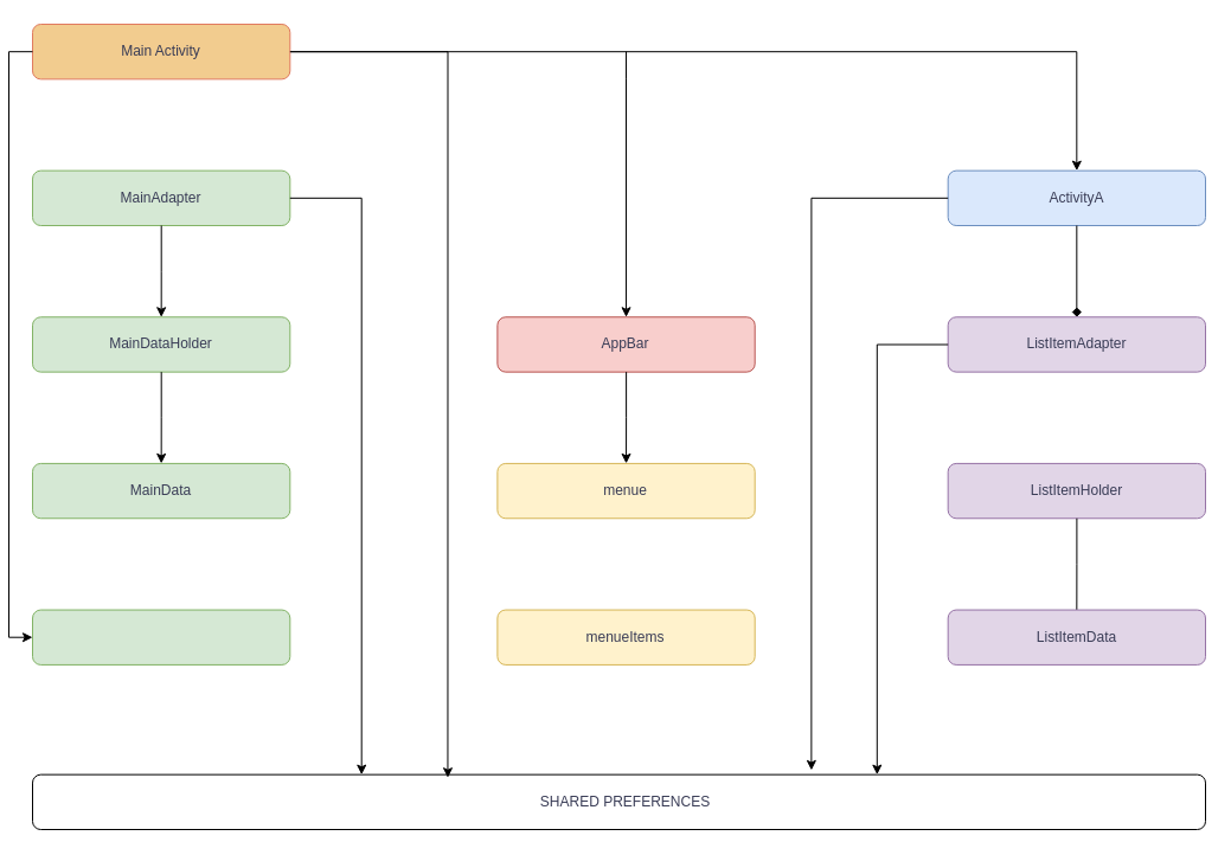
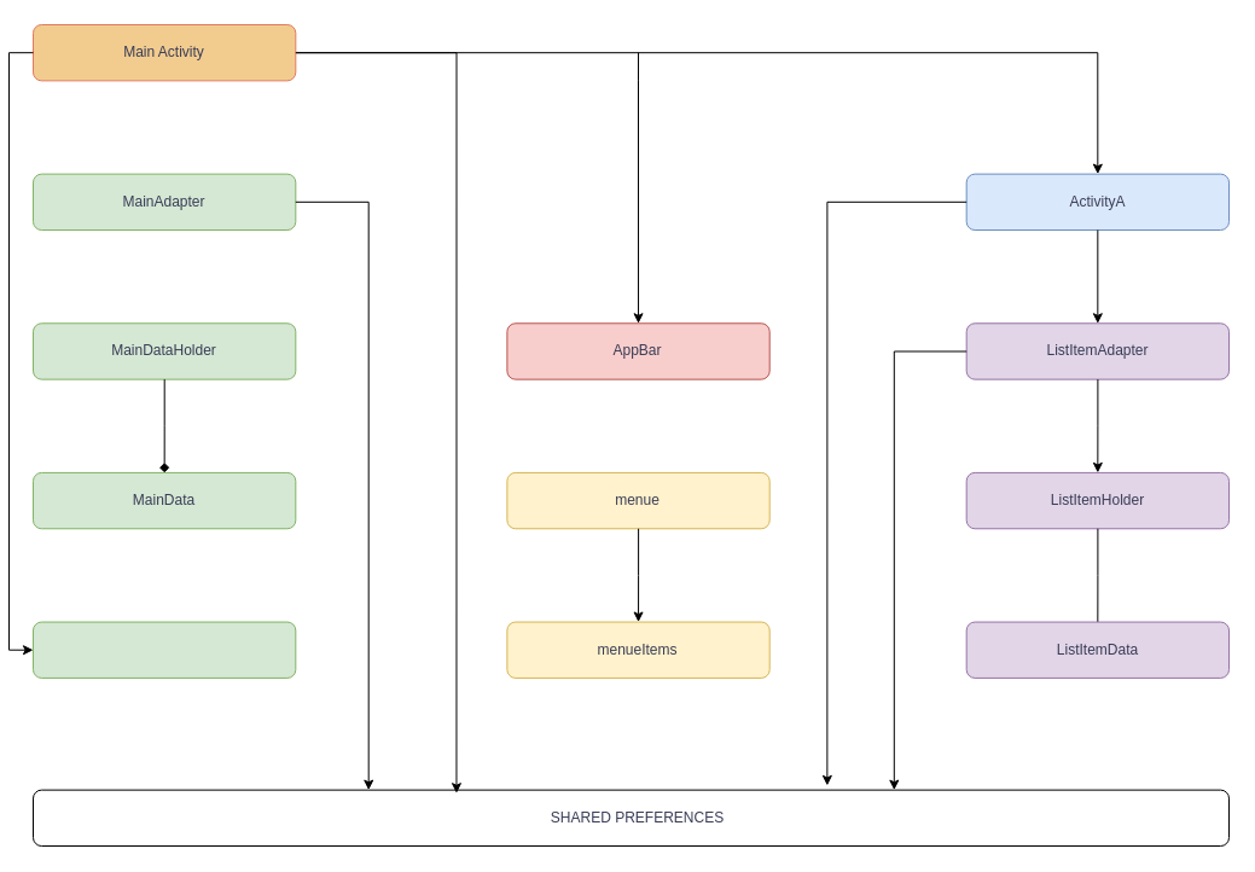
  <mxCell id="0" />
  <mxCell id="1" parent="0" />
  <mxCell id="2" value="" style="group" vertex="1" connectable="0" parent="1"><mxGeometry x="20" y="20" width="990" height="680" as="geometry" /></mxCell>
  <mxCell id="3" style="edgeStyle=orthogonalEdgeStyle;rounded=0;orthogonalLoop=1;jettySize=auto;html=1;entryX=0.5;entryY=0;entryDx=0;entryDy=0;" edge="1" parent="2" source="4" target="13"><mxGeometry relative="1" as="geometry" /></mxCell>
  <mxCell id="4" value="" style="rounded=1;whiteSpace=wrap;html=1;strokeColor=#E07A5F;fontColor=#393C56;fillColor=#F2CC8F;" parent="2" vertex="1"><mxGeometry width="217.317" height="46.364" as="geometry" /></mxCell>
  <mxCell id="5" style="edgeStyle=orthogonalEdgeStyle;rounded=0;orthogonalLoop=1;jettySize=auto;html=1;entryX=0;entryY=0.5;entryDx=0;entryDy=0;exitX=0;exitY=0.5;exitDx=0;exitDy=0;" edge="1" parent="2" source="4" target="22"><mxGeometry relative="1" as="geometry"><mxPoint x="-24.22" y="23.182" as="sourcePoint" /><mxPoint x="-24.219" y="517.727" as="targetPoint" /></mxGeometry></mxCell>
  <mxCell id="6" style="edgeStyle=orthogonalEdgeStyle;rounded=0;orthogonalLoop=1;jettySize=auto;html=1;entryX=0.5;entryY=0;entryDx=0;entryDy=0;" edge="1" parent="2" target="10"><mxGeometry relative="1" as="geometry"><mxPoint x="501.037" y="23.182" as="sourcePoint" /><Array as="points"><mxPoint x="501.037" y="46.364" /></Array></mxGeometry></mxCell>
  <mxCell id="7" value="Main Activity" style="text;strokeColor=none;align=center;fillColor=none;html=1;verticalAlign=middle;whiteSpace=wrap;rounded=0;fontColor=#393C56;" parent="2" vertex="1"><mxGeometry x="18.11" width="181.098" height="46.364" as="geometry" /></mxCell>
  <mxCell id="8" value="" style="rounded=1;whiteSpace=wrap;html=1;strokeColor=#b85450;fillColor=#f8cecc;" parent="2" vertex="1"><mxGeometry x="392.378" y="247.273" width="217.317" height="46.364" as="geometry" /></mxCell>
- <mxCell id="9" style="edgeStyle=orthogonalEdgeStyle;rounded=0;orthogonalLoop=1;jettySize=auto;html=1;entryX=0.5;entryY=0;entryDx=0;entryDy=0;" edge="1" parent="2" source="10" target="25"><mxGeometry relative="1" as="geometry" /></mxCell>
  <mxCell id="10" value="AppBar" style="text;strokeColor=none;align=center;fillColor=none;html=1;verticalAlign=middle;whiteSpace=wrap;rounded=0;fontColor=#393C56;" parent="2" vertex="1"><mxGeometry x="410.488" y="247.273" width="181.098" height="46.364" as="geometry" /></mxCell>
  <mxCell id="11" value="" style="rounded=1;whiteSpace=wrap;html=1;strokeColor=#6c8ebf;fillColor=#dae8fc;" vertex="1" parent="2"><mxGeometry x="772.683" y="123.636" width="217.317" height="46.364" as="geometry" /></mxCell>
- <mxCell id="12" style="edgeStyle=orthogonalEdgeStyle;rounded=0;orthogonalLoop=1;jettySize=auto;html=1;endArrow=diamond;" edge="1" parent="2" source="13" target="30"><mxGeometry relative="1" as="geometry" /></mxCell>
+ <mxCell id="12" style="edgeStyle=orthogonalEdgeStyle;rounded=0;orthogonalLoop=1;jettySize=auto;html=1;" edge="1" parent="2" source="13" target="30"><mxGeometry relative="1" as="geometry" /></mxCell>
  <mxCell id="13" value="ActivityA" style="text;strokeColor=none;align=center;fillColor=none;html=1;verticalAlign=middle;whiteSpace=wrap;rounded=0;fontColor=#393C56;" vertex="1" parent="2"><mxGeometry x="790.793" y="123.636" width="181.098" height="46.364" as="geometry" /></mxCell>
  <mxCell id="14" value="" style="rounded=1;whiteSpace=wrap;html=1;strokeColor=#82b366;fillColor=#d5e8d4;" vertex="1" parent="2"><mxGeometry y="123.636" width="217.317" height="46.364" as="geometry" /></mxCell>
- <mxCell id="15" style="edgeStyle=orthogonalEdgeStyle;rounded=0;orthogonalLoop=1;jettySize=auto;html=1;entryX=0.5;entryY=0;entryDx=0;entryDy=0;" edge="1" parent="2" source="16" target="19"><mxGeometry relative="1" as="geometry" /></mxCell>
  <mxCell id="16" value="MainAdapter" style="text;strokeColor=none;align=center;fillColor=none;html=1;verticalAlign=middle;whiteSpace=wrap;rounded=0;fontColor=#393C56;" vertex="1" parent="2"><mxGeometry x="18.11" y="123.636" width="181.098" height="46.364" as="geometry" /></mxCell>
  <mxCell id="17" value="" style="rounded=1;whiteSpace=wrap;html=1;strokeColor=#82b366;fillColor=#d5e8d4;" vertex="1" parent="2"><mxGeometry y="247.273" width="217.317" height="46.364" as="geometry" /></mxCell>
- <mxCell id="18" style="edgeStyle=orthogonalEdgeStyle;rounded=0;orthogonalLoop=1;jettySize=auto;html=1;entryX=0.5;entryY=0;entryDx=0;entryDy=0;" edge="1" parent="2" source="19" target="21"><mxGeometry relative="1" as="geometry" /></mxCell>
+ <mxCell id="18" style="edgeStyle=orthogonalEdgeStyle;rounded=0;orthogonalLoop=1;jettySize=auto;html=1;entryX=0.5;entryY=0;entryDx=0;entryDy=0;endArrow=diamond;" edge="1" parent="2" source="19" target="21"><mxGeometry relative="1" as="geometry" /></mxCell>
  <mxCell id="19" value="MainDataHolder" style="text;strokeColor=none;align=center;fillColor=none;html=1;verticalAlign=middle;whiteSpace=wrap;rounded=0;fontColor=#393C56;" vertex="1" parent="2"><mxGeometry x="18.11" y="247.273" width="181.098" height="46.364" as="geometry" /></mxCell>
  <mxCell id="20" value="" style="rounded=1;whiteSpace=wrap;html=1;strokeColor=#82b366;fillColor=#d5e8d4;" vertex="1" parent="2"><mxGeometry y="370.909" width="217.317" height="46.364" as="geometry" /></mxCell>
  <mxCell id="21" value="MainData" style="text;strokeColor=none;align=center;fillColor=none;html=1;verticalAlign=middle;whiteSpace=wrap;rounded=0;fontColor=#393C56;" vertex="1" parent="2"><mxGeometry x="18.11" y="370.909" width="181.098" height="46.364" as="geometry" /></mxCell>
  <mxCell id="22" value="" style="rounded=1;whiteSpace=wrap;html=1;strokeColor=#82b366;fillColor=#d5e8d4;" vertex="1" parent="2"><mxGeometry y="494.545" width="217.317" height="46.364" as="geometry" /></mxCell>
  <mxCell id="23" value="" style="rounded=1;whiteSpace=wrap;html=1;strokeColor=#d6b656;fillColor=#fff2cc;" vertex="1" parent="2"><mxGeometry x="392.378" y="370.909" width="217.317" height="46.364" as="geometry" /></mxCell>
+ <mxCell id="24" style="edgeStyle=orthogonalEdgeStyle;rounded=0;orthogonalLoop=1;jettySize=auto;html=1;entryX=0.5;entryY=0;entryDx=0;entryDy=0;" edge="1" parent="2" source="25" target="27"><mxGeometry relative="1" as="geometry" /></mxCell>
  <mxCell id="25" value="menue" style="text;strokeColor=none;align=center;fillColor=none;html=1;verticalAlign=middle;whiteSpace=wrap;rounded=0;fontColor=#393C56;" vertex="1" parent="2"><mxGeometry x="410.488" y="370.909" width="181.098" height="46.364" as="geometry" /></mxCell>
  <mxCell id="26" value="" style="rounded=1;whiteSpace=wrap;html=1;strokeColor=#d6b656;fillColor=#fff2cc;" vertex="1" parent="2"><mxGeometry x="392.378" y="494.545" width="217.317" height="46.364" as="geometry" /></mxCell>
  <mxCell id="27" value="menueItems" style="text;strokeColor=none;align=center;fillColor=none;html=1;verticalAlign=middle;whiteSpace=wrap;rounded=0;fontColor=#393C56;" vertex="1" parent="2"><mxGeometry x="410.488" y="494.545" width="181.098" height="46.364" as="geometry" /></mxCell>
  <mxCell id="28" value="" style="rounded=1;whiteSpace=wrap;html=1;strokeColor=#9673a6;fillColor=#e1d5e7;" vertex="1" parent="2"><mxGeometry x="772.683" y="247.273" width="217.317" height="46.364" as="geometry" /></mxCell>
+ <mxCell id="29" style="edgeStyle=orthogonalEdgeStyle;rounded=0;orthogonalLoop=1;jettySize=auto;html=1;entryX=0.5;entryY=0;entryDx=0;entryDy=0;" edge="1" parent="2" source="30" target="33"><mxGeometry relative="1" as="geometry" /></mxCell>
  <mxCell id="30" value="ListItemAdapter" style="text;strokeColor=none;align=center;fillColor=none;html=1;verticalAlign=middle;whiteSpace=wrap;rounded=0;fontColor=#393C56;" vertex="1" parent="2"><mxGeometry x="790.793" y="247.273" width="181.098" height="46.364" as="geometry" /></mxCell>
  <mxCell id="31" value="" style="rounded=1;whiteSpace=wrap;html=1;strokeColor=#9673a6;fillColor=#e1d5e7;" vertex="1" parent="2"><mxGeometry x="772.683" y="370.909" width="217.317" height="46.364" as="geometry" /></mxCell>
  <mxCell id="32" style="edgeStyle=orthogonalEdgeStyle;rounded=0;orthogonalLoop=1;jettySize=auto;html=1;entryX=0.5;entryY=0;entryDx=0;entryDy=0;endArrow=none;" edge="1" parent="2" source="33" target="35"><mxGeometry relative="1" as="geometry" /></mxCell>
  <mxCell id="33" value="ListItemHolder" style="text;strokeColor=none;align=center;fillColor=none;html=1;verticalAlign=middle;whiteSpace=wrap;rounded=0;fontColor=#393C56;" vertex="1" parent="2"><mxGeometry x="790.793" y="370.909" width="181.098" height="46.364" as="geometry" /></mxCell>
  <mxCell id="34" value="" style="rounded=1;whiteSpace=wrap;html=1;strokeColor=#9673a6;fillColor=#e1d5e7;" vertex="1" parent="2"><mxGeometry x="772.683" y="494.545" width="217.317" height="46.364" as="geometry" /></mxCell>
  <mxCell id="35" value="ListItemData" style="text;strokeColor=none;align=center;fillColor=none;html=1;verticalAlign=middle;whiteSpace=wrap;rounded=0;fontColor=#393C56;" vertex="1" parent="2"><mxGeometry x="790.793" y="494.545" width="181.098" height="46.364" as="geometry" /></mxCell>
  <mxCell id="36" value="" style="rounded=1;whiteSpace=wrap;html=1;" vertex="1" parent="2"><mxGeometry y="633.636" width="990.0" height="46.364" as="geometry" /></mxCell>
  <mxCell id="37" value="SHARED PREFERENCES" style="text;strokeColor=none;align=center;fillColor=none;html=1;verticalAlign=middle;whiteSpace=wrap;rounded=0;fontColor=#393C56;" vertex="1" parent="2"><mxGeometry x="410.488" y="633.636" width="181.098" height="46.364" as="geometry" /></mxCell>
  <mxCell id="38" style="edgeStyle=orthogonalEdgeStyle;rounded=0;orthogonalLoop=1;jettySize=auto;html=1;entryX=0.354;entryY=0.056;entryDx=0;entryDy=0;entryPerimeter=0;" edge="1" parent="2" source="4" target="36"><mxGeometry relative="1" as="geometry"><Array as="points"><mxPoint x="350.122" y="23.182" /></Array></mxGeometry></mxCell>
  <mxCell id="39" style="edgeStyle=orthogonalEdgeStyle;rounded=0;orthogonalLoop=1;jettySize=auto;html=1;" edge="1" parent="2" source="14"><mxGeometry relative="1" as="geometry"><mxPoint x="277.683" y="633.636" as="targetPoint" /><Array as="points"><mxPoint x="277.683" y="146.818" /><mxPoint x="277.683" y="630.545" /></Array></mxGeometry></mxCell>
  <mxCell id="40" style="edgeStyle=orthogonalEdgeStyle;rounded=0;orthogonalLoop=1;jettySize=auto;html=1;entryX=0.664;entryY=-0.08;entryDx=0;entryDy=0;entryPerimeter=0;" edge="1" parent="2" source="11" target="36"><mxGeometry relative="1" as="geometry"><Array as="points"><mxPoint x="656.78" y="146.818" /></Array></mxGeometry></mxCell>
  <mxCell id="41" style="edgeStyle=orthogonalEdgeStyle;rounded=0;orthogonalLoop=1;jettySize=auto;html=1;entryX=0.72;entryY=0;entryDx=0;entryDy=0;entryPerimeter=0;" edge="1" parent="2" source="28" target="36"><mxGeometry relative="1" as="geometry"><Array as="points"><mxPoint x="712.317" y="270.455" /></Array></mxGeometry></mxCell>
